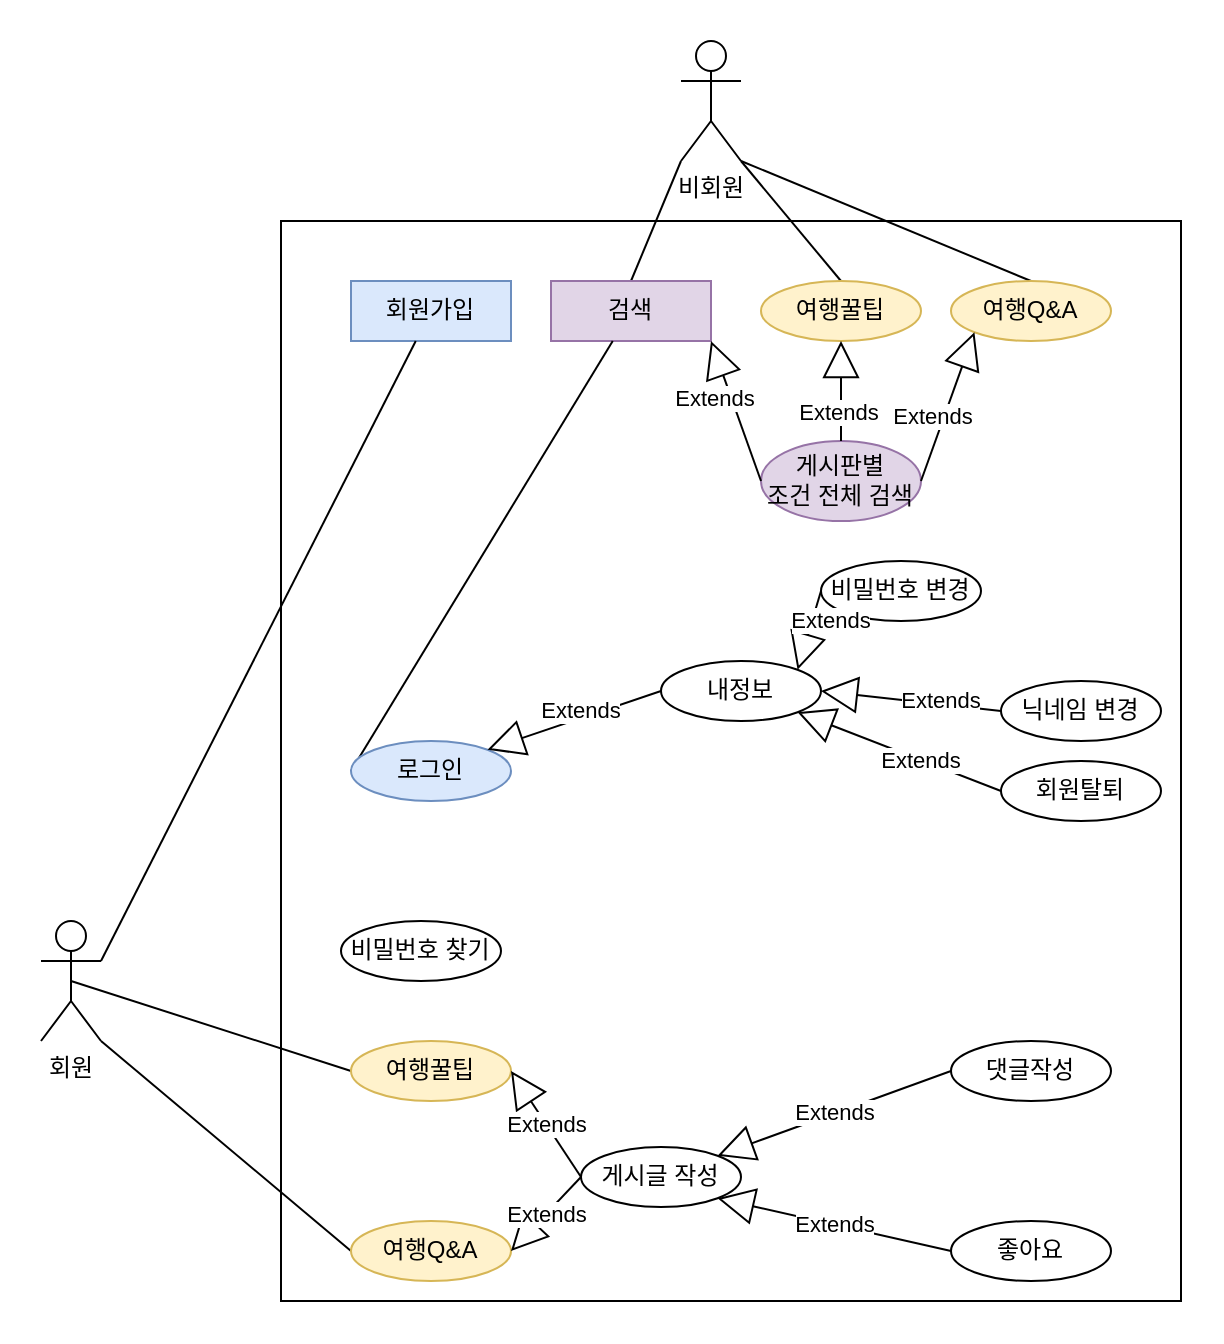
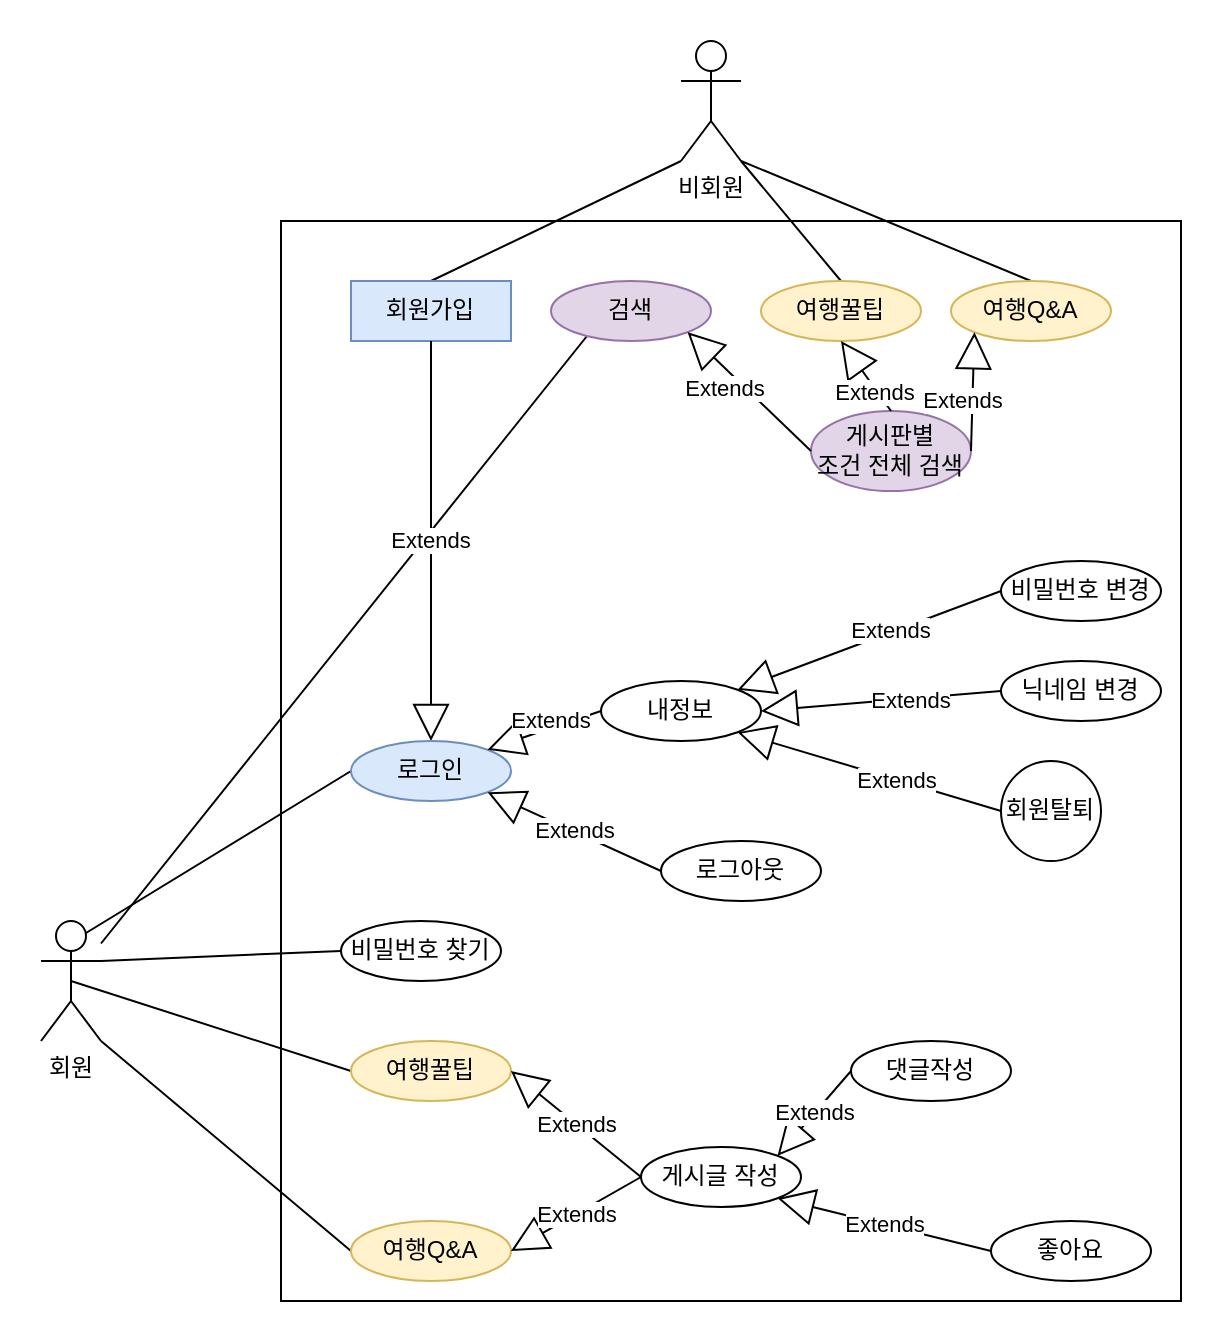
  <mxCell id="0" />
  <mxCell id="1" parent="0" />
  <mxCell id="2" value="" style="rounded=0;whiteSpace=wrap;html=1;" parent="1" vertex="1"><mxGeometry x="140" y="110" width="450" height="540" as="geometry" /></mxCell>
  <mxCell id="3" value="회원" style="shape=umlActor;verticalLabelPosition=bottom;verticalAlign=top;html=1;outlineConnect=0;" parent="1" vertex="1"><mxGeometry x="20" y="460" width="30" height="60" as="geometry" /></mxCell>
  <mxCell id="4" value="비회원" style="shape=umlActor;verticalLabelPosition=bottom;verticalAlign=top;html=1;outlineConnect=0;" parent="1" vertex="1"><mxGeometry x="340" y="20" width="30" height="60" as="geometry" /></mxCell>
- <mxCell id="6" value="" style="endArrow=none;html=1;entryX=0;entryY=1;entryDx=0;entryDy=0;entryPerimeter=0;exitX=0.5;exitY=0;exitDx=0;exitDy=0;" parent="1" source="10" target="4" edge="1"><mxGeometry width="50" height="50" relative="1" as="geometry"><mxPoint x="390" y="390" as="sourcePoint" /><mxPoint x="340" y="90" as="targetPoint" /></mxGeometry></mxCell>
+ <mxCell id="5" value="" style="endArrow=none;html=1;entryX=0;entryY=1;entryDx=0;entryDy=0;entryPerimeter=0;exitX=0.5;exitY=0;exitDx=0;exitDy=0;" parent="1" source="9" target="4" edge="1"><mxGeometry width="50" height="50" relative="1" as="geometry"><mxPoint x="390" y="390" as="sourcePoint" /><mxPoint x="440" y="340" as="targetPoint" /></mxGeometry></mxCell>
+ <mxCell id="6" value="" style="endArrow=none;html=1;exitX=0.5;exitY=0;exitDx=0;exitDy=0;" parent="1" source="10" target="3" edge="1"><mxGeometry width="50" height="50" relative="1" as="geometry"><mxPoint x="390" y="390" as="sourcePoint" /><mxPoint x="340" y="90" as="targetPoint" /></mxGeometry></mxCell>
  <mxCell id="7" value="" style="endArrow=none;html=1;entryX=1;entryY=1;entryDx=0;entryDy=0;entryPerimeter=0;exitX=0.5;exitY=0;exitDx=0;exitDy=0;" parent="1" source="11" target="4" edge="1"><mxGeometry width="50" height="50" relative="1" as="geometry"><mxPoint x="390" y="390" as="sourcePoint" /><mxPoint x="440" y="340" as="targetPoint" /></mxGeometry></mxCell>
  <mxCell id="8" value="" style="endArrow=none;html=1;entryX=1;entryY=1;entryDx=0;entryDy=0;entryPerimeter=0;exitX=0.5;exitY=0;exitDx=0;exitDy=0;" parent="1" source="12" target="4" edge="1"><mxGeometry width="50" height="50" relative="1" as="geometry"><mxPoint x="390" y="390" as="sourcePoint" /><mxPoint x="440" y="340" as="targetPoint" /></mxGeometry></mxCell>
  <mxCell id="9" value="회원가입" style="whiteSpace=wrap;html=1;fillColor=#dae8fc;strokeColor=#6c8ebf;rounded=0;" parent="1" vertex="1"><mxGeometry x="175" y="140" width="80" height="30" as="geometry" /></mxCell>
- <mxCell id="10" value="검색" style="whiteSpace=wrap;html=1;fillColor=#e1d5e7;strokeColor=#9673a6;rounded=0;" parent="1" vertex="1"><mxGeometry x="275" y="140" width="80" height="30" as="geometry" /></mxCell>
+ <mxCell id="10" value="검색" style="ellipse;whiteSpace=wrap;html=1;fillColor=#e1d5e7;strokeColor=#9673a6;" parent="1" vertex="1"><mxGeometry x="275" y="140" width="80" height="30" as="geometry" /></mxCell>
  <mxCell id="11" value="여행꿀팁" style="ellipse;whiteSpace=wrap;html=1;fillColor=#fff2cc;strokeColor=#d6b656;" parent="1" vertex="1"><mxGeometry x="380" y="140" width="80" height="30" as="geometry" /></mxCell>
  <mxCell id="12" value="여행Q&amp;amp;A" style="ellipse;whiteSpace=wrap;html=1;fillColor=#fff2cc;strokeColor=#d6b656;" parent="1" vertex="1"><mxGeometry x="475" y="140" width="80" height="30" as="geometry" /></mxCell>
- <mxCell id="13" value="" style="endArrow=none;html=1;exitX=0;exitY=0.5;exitDx=0;exitDy=0;" parent="1" source="22" target="10" edge="1"><mxGeometry width="50" height="50" relative="1" as="geometry"><mxPoint x="390" y="390" as="sourcePoint" /><mxPoint x="440" y="340" as="targetPoint" /></mxGeometry></mxCell>
+ <mxCell id="13" value="" style="endArrow=none;html=1;entryX=0.75;entryY=0.1;entryDx=0;entryDy=0;entryPerimeter=0;exitX=0;exitY=0.5;exitDx=0;exitDy=0;" parent="1" source="22" target="3" edge="1"><mxGeometry width="50" height="50" relative="1" as="geometry"><mxPoint x="390" y="390" as="sourcePoint" /><mxPoint x="440" y="340" as="targetPoint" /></mxGeometry></mxCell>
  <mxCell id="14" value="" style="endArrow=none;html=1;exitX=0.5;exitY=0.5;exitDx=0;exitDy=0;exitPerimeter=0;entryX=0;entryY=0.5;entryDx=0;entryDy=0;" parent="1" source="3" target="34" edge="1"><mxGeometry width="50" height="50" relative="1" as="geometry"><mxPoint x="390" y="390" as="sourcePoint" /><mxPoint x="440" y="340" as="targetPoint" /></mxGeometry></mxCell>
  <mxCell id="15" value="" style="endArrow=none;html=1;exitX=1;exitY=1;exitDx=0;exitDy=0;exitPerimeter=0;entryX=0;entryY=0.5;entryDx=0;entryDy=0;" parent="1" source="3" target="33" edge="1"><mxGeometry width="50" height="50" relative="1" as="geometry"><mxPoint x="390" y="390" as="sourcePoint" /><mxPoint x="440" y="340" as="targetPoint" /></mxGeometry></mxCell>
- <mxCell id="17" value="" style="endArrow=none;html=1;exitX=1;exitY=0.333;exitDx=0;exitDy=0;exitPerimeter=0;" parent="1" source="3" target="9" edge="1"><mxGeometry width="50" height="50" relative="1" as="geometry"><mxPoint x="390" y="390" as="sourcePoint" /><mxPoint x="440" y="340" as="targetPoint" /></mxGeometry></mxCell>
- <mxCell id="18" value="게시판별&lt;br&gt;조건 전체 검색" style="ellipse;whiteSpace=wrap;html=1;fillColor=#e1d5e7;strokeColor=#9673a6;" parent="1" vertex="1"><mxGeometry x="380" y="220" width="80" height="40" as="geometry" /></mxCell>
+ <mxCell id="16" value="Extends" style="endArrow=block;endSize=16;endFill=0;html=1;entryX=0.5;entryY=0;entryDx=0;entryDy=0;exitX=0.5;exitY=1;exitDx=0;exitDy=0;" parent="1" source="9" target="22" edge="1"><mxGeometry width="160" relative="1" as="geometry"><mxPoint x="340" y="370" as="sourcePoint" /><mxPoint x="500" y="370" as="targetPoint" /></mxGeometry></mxCell>
+ <mxCell id="17" value="" style="endArrow=none;html=1;exitX=1;exitY=0.333;exitDx=0;exitDy=0;exitPerimeter=0;entryX=0;entryY=0.5;entryDx=0;entryDy=0;" parent="1" source="3" target="25" edge="1"><mxGeometry width="50" height="50" relative="1" as="geometry"><mxPoint x="390" y="390" as="sourcePoint" /><mxPoint x="440" y="340" as="targetPoint" /></mxGeometry></mxCell>
+ <mxCell id="18" value="게시판별&lt;br&gt;조건 전체 검색" style="ellipse;whiteSpace=wrap;html=1;fillColor=#e1d5e7;strokeColor=#9673a6;" parent="1" vertex="1"><mxGeometry x="405" y="205" width="80" height="40" as="geometry" /></mxCell>
  <mxCell id="19" value="Extends" style="endArrow=block;endSize=16;endFill=0;html=1;exitX=0;exitY=0.5;exitDx=0;exitDy=0;entryX=1;entryY=1;entryDx=0;entryDy=0;" parent="1" source="18" target="10" edge="1"><mxGeometry x="0.203" y="8" width="160" relative="1" as="geometry"><mxPoint x="340" y="370" as="sourcePoint" /><mxPoint x="500" y="370" as="targetPoint" /><mxPoint y="-1" as="offset" /></mxGeometry></mxCell>
  <mxCell id="20" value="Extends" style="endArrow=block;endSize=16;endFill=0;html=1;entryX=0.5;entryY=1;entryDx=0;entryDy=0;exitX=0.5;exitY=0;exitDx=0;exitDy=0;" parent="1" source="18" target="11" edge="1"><mxGeometry x="-0.431" y="1" width="160" relative="1" as="geometry"><mxPoint x="340" y="360" as="sourcePoint" /><mxPoint x="500" y="360" as="targetPoint" /><mxPoint as="offset" /></mxGeometry></mxCell>
  <mxCell id="21" value="Extends" style="endArrow=block;endSize=16;endFill=0;html=1;entryX=0;entryY=1;entryDx=0;entryDy=0;exitX=1;exitY=0.5;exitDx=0;exitDy=0;" parent="1" source="18" target="12" edge="1"><mxGeometry x="-0.161" y="4" width="160" relative="1" as="geometry"><mxPoint x="340" y="360" as="sourcePoint" /><mxPoint x="500" y="360" as="targetPoint" /><mxPoint x="-1" as="offset" /></mxGeometry></mxCell>
  <mxCell id="22" value="로그인" style="ellipse;whiteSpace=wrap;html=1;fillColor=#dae8fc;strokeColor=#6c8ebf;" parent="1" vertex="1"><mxGeometry x="175" y="370" width="80" height="30" as="geometry" /></mxCell>
- <mxCell id="23" value="내정보" style="ellipse;whiteSpace=wrap;html=1;" parent="1" vertex="1"><mxGeometry x="330" y="330" width="80" height="30" as="geometry" /></mxCell>
+ <mxCell id="23" value="내정보" style="ellipse;whiteSpace=wrap;html=1;" parent="1" vertex="1"><mxGeometry x="300" y="340" width="80" height="30" as="geometry" /></mxCell>
  <mxCell id="24" value="Extends" style="endArrow=block;endSize=16;endFill=0;html=1;exitX=0;exitY=0.5;exitDx=0;exitDy=0;entryX=1;entryY=0;entryDx=0;entryDy=0;" parent="1" source="23" target="22" edge="1"><mxGeometry y="40" width="160" as="geometry"><mxPoint x="335" y="420" as="sourcePoint" /><mxPoint x="495" y="420" as="targetPoint" /><mxPoint x="3" y="-5" as="offset" /></mxGeometry></mxCell>
  <mxCell id="25" value="비밀번호 찾기" style="ellipse;whiteSpace=wrap;html=1;" parent="1" vertex="1"><mxGeometry x="170" y="460" width="80" height="30" as="geometry" /></mxCell>
- <mxCell id="28" value="비밀번호 변경" style="ellipse;whiteSpace=wrap;html=1;" parent="1" vertex="1"><mxGeometry x="410" y="280" width="80" height="30" as="geometry" /></mxCell>
- <mxCell id="29" value="닉네임 변경" style="ellipse;whiteSpace=wrap;html=1;" parent="1" vertex="1"><mxGeometry x="500" y="340" width="80" height="30" as="geometry" /></mxCell>
- <mxCell id="30" value="회원탈퇴" style="ellipse;whiteSpace=wrap;html=1;" parent="1" vertex="1"><mxGeometry x="500" y="380" width="80" height="30" as="geometry" /></mxCell>
+ <mxCell id="26" value="로그아웃" style="ellipse;whiteSpace=wrap;html=1;" parent="1" vertex="1"><mxGeometry x="330" y="420" width="80" height="30" as="geometry" /></mxCell>
+ <mxCell id="27" value="Extends" style="endArrow=block;endSize=16;endFill=0;html=1;entryX=1;entryY=1;entryDx=0;entryDy=0;exitX=0;exitY=0.5;exitDx=0;exitDy=0;" parent="1" source="26" target="22" edge="1"><mxGeometry x="445" y="270" width="160" as="geometry"><mxPoint x="340" y="400" as="sourcePoint" /><mxPoint x="500" y="400" as="targetPoint" /><mxPoint as="offset" /></mxGeometry></mxCell>
+ <mxCell id="28" value="비밀번호 변경" style="ellipse;whiteSpace=wrap;html=1;" parent="1" vertex="1"><mxGeometry x="500" y="280" width="80" height="30" as="geometry" /></mxCell>
+ <mxCell id="29" value="닉네임 변경" style="ellipse;whiteSpace=wrap;html=1;" parent="1" vertex="1"><mxGeometry x="500" y="330" width="80" height="30" as="geometry" /></mxCell>
+ <mxCell id="30" value="회원탈퇴" style="ellipse;whiteSpace=wrap;html=1;" parent="1" vertex="1"><mxGeometry x="500" y="380" width="50" height="50" as="geometry" /></mxCell>
  <mxCell id="31" value="Extends" style="endArrow=block;endSize=16;endFill=0;html=1;exitX=0;exitY=0.5;exitDx=0;exitDy=0;entryX=1;entryY=0;entryDx=0;entryDy=0;" parent="1" source="28" target="23" edge="1"><mxGeometry width="160" as="geometry"><mxPoint x="340" y="400" as="sourcePoint" /><mxPoint x="500" y="400" as="targetPoint" /><mxPoint x="11" y="-5" as="offset" /></mxGeometry></mxCell>
  <mxCell id="32" value="Extends" style="endArrow=block;endSize=16;endFill=0;html=1;exitX=0;exitY=0.5;exitDx=0;exitDy=0;entryX=1;entryY=0.5;entryDx=0;entryDy=0;" parent="1" source="29" target="23" edge="1"><mxGeometry width="160" as="geometry"><mxPoint x="340" y="400" as="sourcePoint" /><mxPoint x="500" y="400" as="targetPoint" /><mxPoint x="15" as="offset" /></mxGeometry></mxCell>
  <mxCell id="33" value="여행Q&amp;amp;A" style="ellipse;whiteSpace=wrap;html=1;fillColor=#fff2cc;strokeColor=#d6b656;" parent="1" vertex="1"><mxGeometry x="175" y="610" width="80" height="30" as="geometry" /></mxCell>
  <mxCell id="34" value="여행꿀팁" style="ellipse;whiteSpace=wrap;html=1;fillColor=#fff2cc;strokeColor=#d6b656;" parent="1" vertex="1"><mxGeometry x="175" y="520" width="80" height="30" as="geometry" /></mxCell>
- <mxCell id="35" value="게시글 작성" style="ellipse;whiteSpace=wrap;html=1;" parent="1" vertex="1"><mxGeometry x="290" y="573" width="80" height="30" as="geometry" /></mxCell>
- <mxCell id="36" value="댓글작성" style="ellipse;whiteSpace=wrap;html=1;" parent="1" vertex="1"><mxGeometry x="475" y="520" width="80" height="30" as="geometry" /></mxCell>
- <mxCell id="37" value="좋아요" style="ellipse;whiteSpace=wrap;html=1;" parent="1" vertex="1"><mxGeometry x="475" y="610" width="80" height="30" as="geometry" /></mxCell>
+ <mxCell id="35" value="게시글 작성" style="ellipse;whiteSpace=wrap;html=1;" parent="1" vertex="1"><mxGeometry x="320" y="573" width="80" height="30" as="geometry" /></mxCell>
+ <mxCell id="36" value="댓글작성" style="ellipse;whiteSpace=wrap;html=1;" parent="1" vertex="1"><mxGeometry x="425" y="520" width="80" height="30" as="geometry" /></mxCell>
+ <mxCell id="37" value="좋아요" style="ellipse;whiteSpace=wrap;html=1;" parent="1" vertex="1"><mxGeometry x="495" y="610" width="80" height="30" as="geometry" /></mxCell>
  <mxCell id="38" value="Extends" style="endArrow=block;endSize=16;endFill=0;html=1;entryX=1;entryY=0.5;entryDx=0;entryDy=0;exitX=0;exitY=0.5;exitDx=0;exitDy=0;" parent="1" source="35" target="34" edge="1"><mxGeometry x="445" y="490" width="160" as="geometry"><mxPoint x="335" y="500" as="sourcePoint" /><mxPoint x="335" y="535" as="targetPoint" /><mxPoint as="offset" /></mxGeometry></mxCell>
  <mxCell id="39" value="Extends" style="endArrow=block;endSize=16;endFill=0;html=1;entryX=1;entryY=0.5;entryDx=0;entryDy=0;exitX=0;exitY=0.5;exitDx=0;exitDy=0;" parent="1" source="35" target="33" edge="1"><mxGeometry x="445" y="490" width="160" as="geometry"><mxPoint x="335" y="500" as="sourcePoint" /><mxPoint x="495" y="500" as="targetPoint" /><mxPoint as="offset" /></mxGeometry></mxCell>
  <mxCell id="40" value="Extends" style="endArrow=block;endSize=16;endFill=0;html=1;entryX=1;entryY=0;entryDx=0;entryDy=0;exitX=0;exitY=0.5;exitDx=0;exitDy=0;" parent="1" source="36" target="35" edge="1"><mxGeometry x="445" y="490" width="160" as="geometry"><mxPoint x="335" y="500" as="sourcePoint" /><mxPoint x="495" y="500" as="targetPoint" /></mxGeometry></mxCell>
  <mxCell id="41" value="Extends" style="endArrow=block;endSize=16;endFill=0;html=1;entryX=1;entryY=1;entryDx=0;entryDy=0;exitX=0;exitY=0.5;exitDx=0;exitDy=0;" parent="1" source="37" target="35" edge="1"><mxGeometry x="445" y="490" width="160" as="geometry"><mxPoint x="335" y="500" as="sourcePoint" /><mxPoint x="495" y="500" as="targetPoint" /></mxGeometry></mxCell>
  <mxCell id="42" value="Extends" style="endArrow=block;endSize=16;endFill=0;html=1;exitX=0;exitY=0.5;exitDx=0;exitDy=0;entryX=1;entryY=1;entryDx=0;entryDy=0;" parent="1" source="30" target="23" edge="1"><mxGeometry x="-0.213" y="1" width="160" relative="1" as="geometry"><mxPoint x="340" y="360" as="sourcePoint" /><mxPoint x="500" y="360" as="targetPoint" /><mxPoint as="offset" /></mxGeometry></mxCell>
